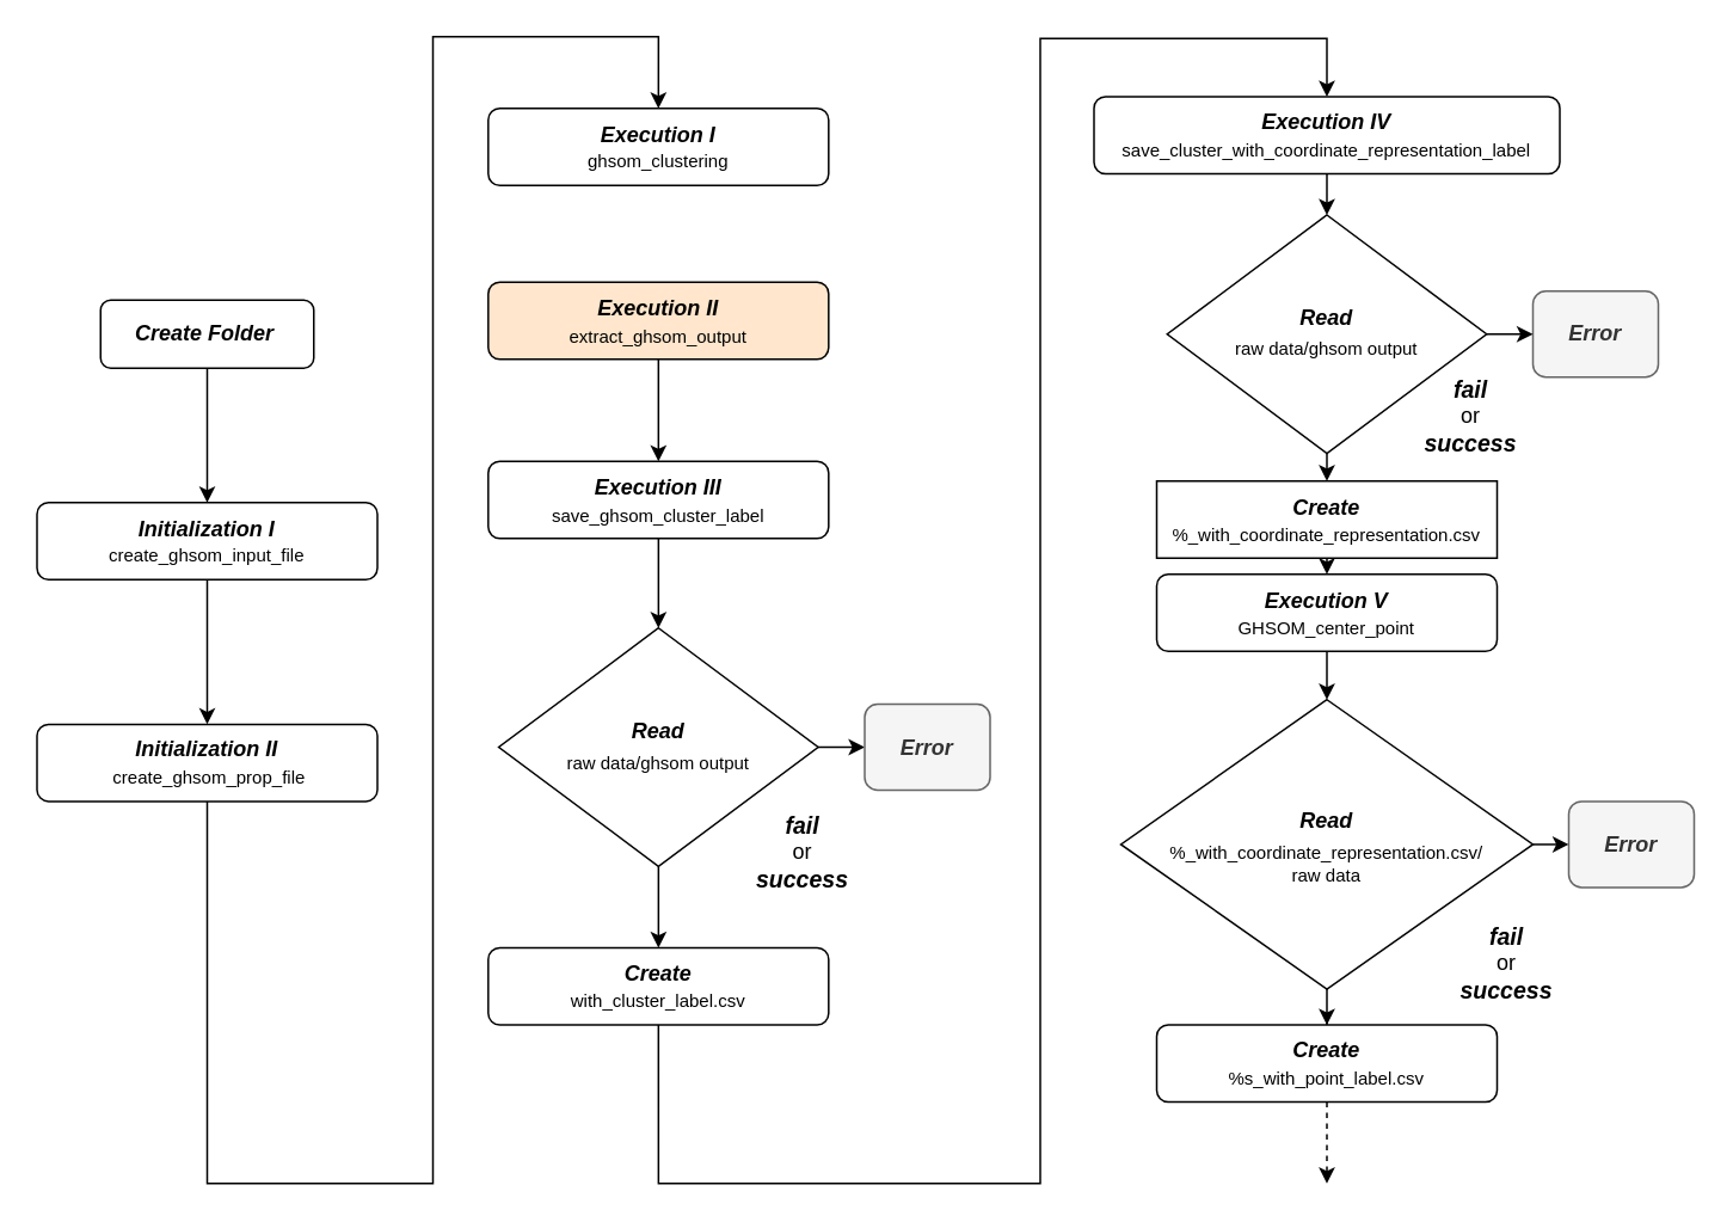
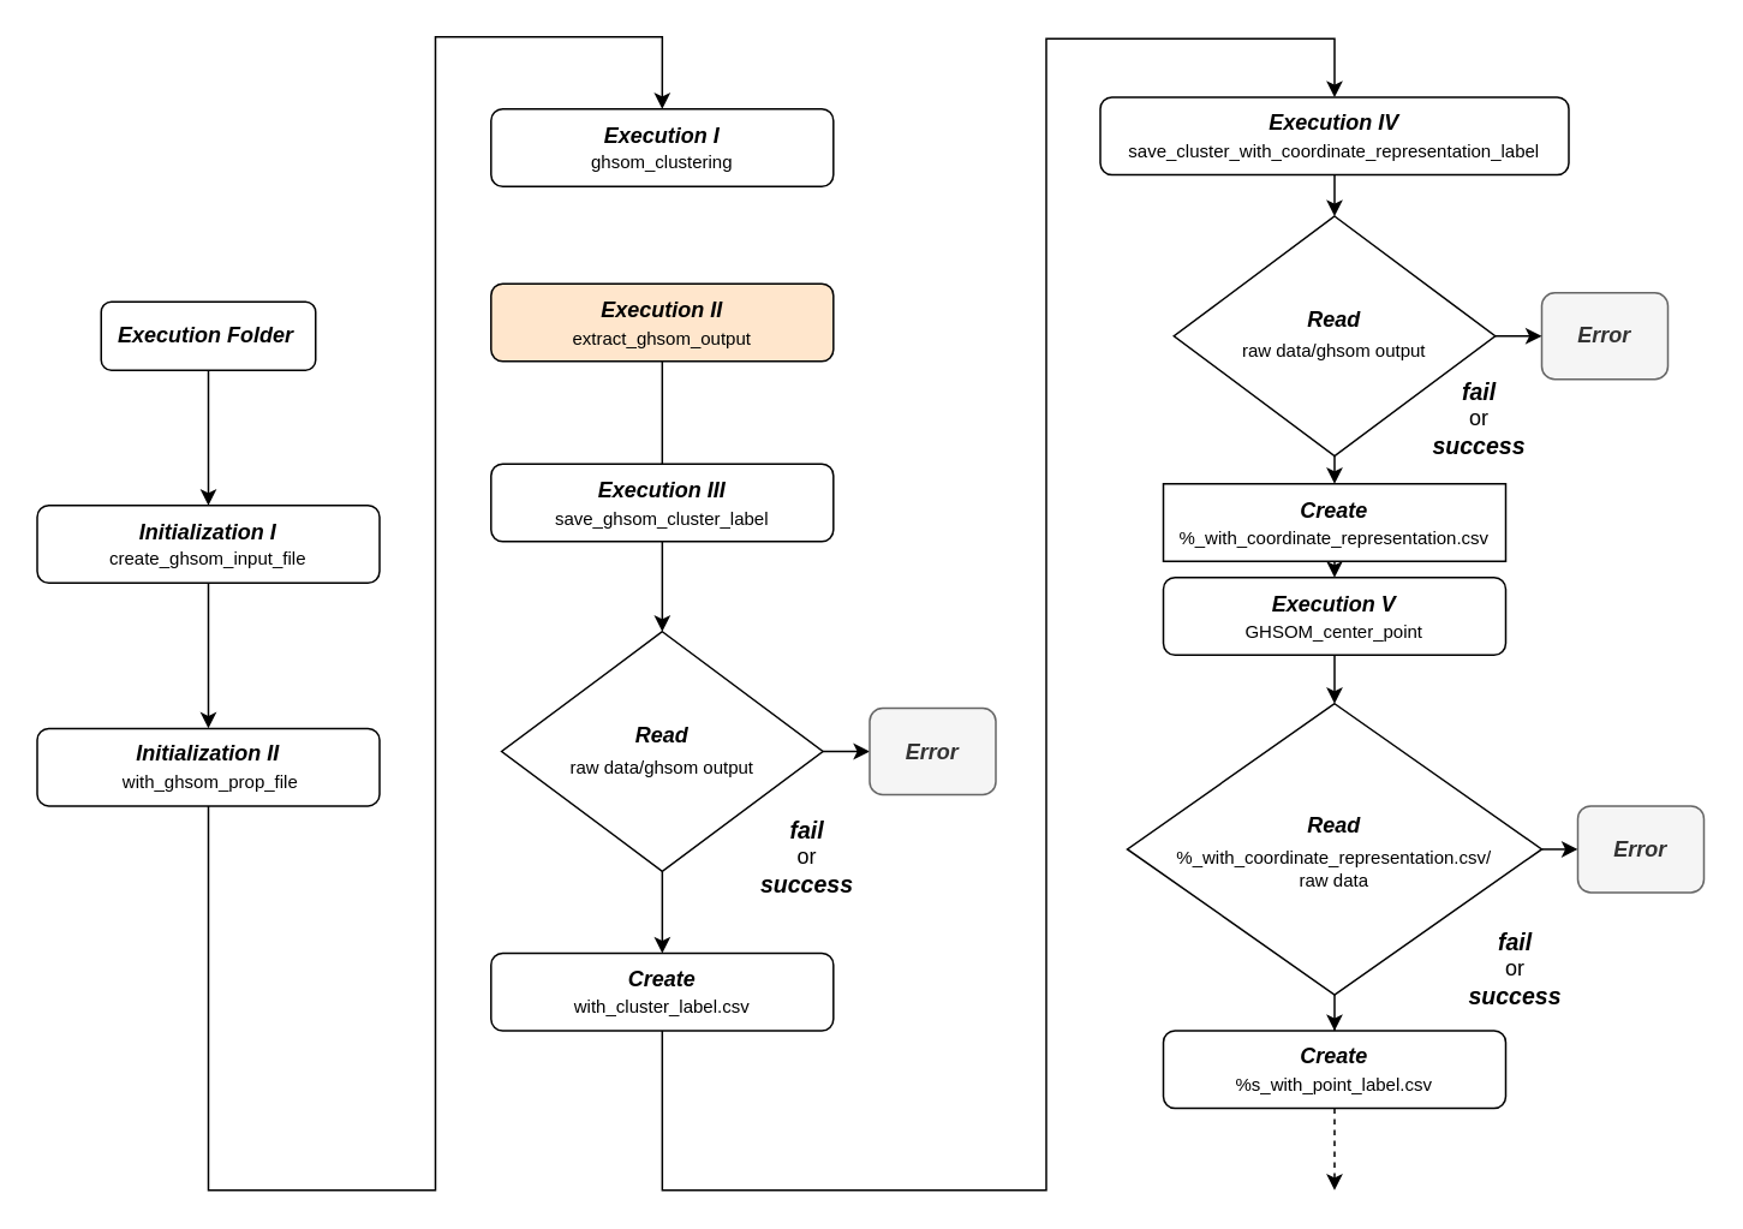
  <mxCell id="0" />
  <mxCell id="1" parent="0" />
  <mxCell id="2" value="" style="edgeStyle=orthogonalEdgeStyle;rounded=0;orthogonalLoop=1;jettySize=auto;html=1;" edge="1" parent="1" source="3" target="5"><mxGeometry relative="1" as="geometry" /></mxCell>
- <mxCell id="3" value="&lt;i&gt;&lt;b&gt;Create Folder&lt;/b&gt;&lt;/i&gt;&amp;nbsp;" style="rounded=1;whiteSpace=wrap;html=1;fontSize=12;glass=0;strokeWidth=1;shadow=0;" parent="1" vertex="1"><mxGeometry x="55.5" y="167" width="119" height="38" as="geometry" /></mxCell>
+ <mxCell id="3" value="&lt;i&gt;&lt;b&gt;Execution Folder&lt;/b&gt;&lt;/i&gt;&amp;nbsp;" style="rounded=1;whiteSpace=wrap;html=1;fontSize=12;glass=0;strokeWidth=1;shadow=0;" parent="1" vertex="1"><mxGeometry x="55.5" y="167" width="119" height="38" as="geometry" /></mxCell>
  <mxCell id="4" value="" style="edgeStyle=orthogonalEdgeStyle;rounded=0;orthogonalLoop=1;jettySize=auto;html=1;" edge="1" parent="1" source="5" target="12"><mxGeometry relative="1" as="geometry" /></mxCell>
  <mxCell id="5" value="&lt;b style=&quot;font-size: 11px&quot;&gt;&lt;i&gt;&lt;font style=&quot;font-size: 12px&quot;&gt;Initialization I&lt;/font&gt;&lt;/i&gt;&lt;/b&gt;&lt;br&gt;&lt;font style=&quot;font-size: 10px ; line-height: 140%&quot;&gt;&lt;font style=&quot;font-size: 10px&quot;&gt;create&lt;/font&gt;&lt;font style=&quot;font-size: 10px&quot;&gt;_ghsom_input_file&lt;/font&gt;&lt;/font&gt;" style="rounded=1;whiteSpace=wrap;html=1;fontSize=12;glass=0;strokeWidth=1;shadow=0;" parent="1" vertex="1"><mxGeometry x="20" y="280" width="190" height="43" as="geometry" /></mxCell>
  <mxCell id="6" value="" style="edgeStyle=orthogonalEdgeStyle;rounded=0;orthogonalLoop=1;jettySize=auto;html=1;" edge="1" parent="1" source="8" target="9"><mxGeometry relative="1" as="geometry" /></mxCell>
  <mxCell id="7" value="" style="edgeStyle=orthogonalEdgeStyle;rounded=0;orthogonalLoop=1;jettySize=auto;html=1;" edge="1" parent="1" source="8" target="18"><mxGeometry relative="1" as="geometry" /></mxCell>
  <mxCell id="8" value="&lt;p style=&quot;line-height: 140%&quot;&gt;&lt;i&gt;&lt;b style=&quot;line-height: 120%&quot;&gt;Read&lt;/b&gt;&lt;/i&gt;&lt;br&gt;&lt;font style=&quot;font-size: 10px&quot;&gt;raw data/ghsom output&lt;/font&gt;&lt;/p&gt;" style="rhombus;whiteSpace=wrap;html=1;" parent="1" vertex="1"><mxGeometry x="277.73" y="350" width="178.31" height="133" as="geometry" /></mxCell>
  <mxCell id="9" value="&lt;i&gt;&lt;b&gt;Error&lt;/b&gt;&lt;/i&gt;" style="rounded=1;whiteSpace=wrap;html=1;fontSize=12;glass=0;strokeWidth=1;shadow=0;fillColor=#f5f5f5;strokeColor=#666666;fontColor=#333333;" parent="1" vertex="1"><mxGeometry x="482" y="392.5" width="70" height="48" as="geometry" /></mxCell>
  <mxCell id="10" value="&lt;i&gt;&lt;b&gt;&lt;font style=&quot;font-size: 13px&quot;&gt;fail&lt;/font&gt;&lt;/b&gt;&lt;/i&gt;&lt;br&gt;or&lt;br&gt;&lt;i&gt;&lt;b&gt;&lt;font style=&quot;font-size: 13px&quot;&gt;success&lt;/font&gt;&lt;/b&gt;&lt;/i&gt;" style="text;html=1;resizable=0;autosize=1;align=center;verticalAlign=middle;points=[];fillColor=none;strokeColor=none;rounded=0;" parent="1" vertex="1"><mxGeometry x="412" y="450" width="70" height="50" as="geometry" /></mxCell>
  <mxCell id="11" style="edgeStyle=orthogonalEdgeStyle;rounded=0;orthogonalLoop=1;jettySize=auto;html=1;exitX=0.5;exitY=1;exitDx=0;exitDy=0;entryX=0.5;entryY=0;entryDx=0;entryDy=0;" edge="1" parent="1" source="12" target="14"><mxGeometry relative="1" as="geometry"><Array as="points"><mxPoint x="115" y="660" /><mxPoint x="241" y="660" /><mxPoint x="241" y="20" /><mxPoint x="367" y="20" /></Array></mxGeometry></mxCell>
- <mxCell id="12" value="&lt;b style=&quot;font-size: 11px&quot;&gt;&lt;i&gt;&lt;font style=&quot;font-size: 12px&quot;&gt;Initialization II&lt;/font&gt;&lt;/i&gt;&lt;/b&gt;&lt;br&gt;&lt;div&gt;&lt;span style=&quot;font-size: 10px&quot;&gt;&amp;nbsp;create_ghsom_prop_&lt;/span&gt;&lt;span style=&quot;font-size: 10px&quot;&gt;file&lt;/span&gt;&lt;/div&gt;" style="rounded=1;whiteSpace=wrap;html=1;fontSize=12;glass=0;strokeWidth=1;shadow=0;" vertex="1" parent="1"><mxGeometry x="20" y="403.75" width="190" height="43" as="geometry" /></mxCell>
- <mxCell id="13" value="" style="edgeStyle=orthogonalEdgeStyle;rounded=0;orthogonalLoop=1;jettySize=auto;html=1;" edge="1" parent="1" source="37" target="16"><mxGeometry relative="1" as="geometry" /></mxCell>
+ <mxCell id="12" value="&lt;b style=&quot;font-size: 11px&quot;&gt;&lt;i&gt;&lt;font style=&quot;font-size: 12px&quot;&gt;Initialization II&lt;/font&gt;&lt;/i&gt;&lt;/b&gt;&lt;br&gt;&lt;div&gt;&lt;span style=&quot;font-size: 10px&quot;&gt;&amp;nbsp;with_ghsom_prop_&lt;/span&gt;&lt;span style=&quot;font-size: 10px&quot;&gt;file&lt;/span&gt;&lt;/div&gt;" style="rounded=1;whiteSpace=wrap;html=1;fontSize=12;glass=0;strokeWidth=1;shadow=0;" vertex="1" parent="1"><mxGeometry x="20" y="403.75" width="190" height="43" as="geometry" /></mxCell>
+ <mxCell id="13" value="" style="edgeStyle=orthogonalEdgeStyle;rounded=0;orthogonalLoop=1;jettySize=auto;html=1;endArrow=none;" edge="1" parent="1" source="37" target="16"><mxGeometry relative="1" as="geometry" /></mxCell>
  <mxCell id="14" value="&lt;b style=&quot;font-size: 11px&quot;&gt;&lt;i&gt;&lt;font style=&quot;font-size: 12px&quot;&gt;Execution I&lt;/font&gt;&lt;/i&gt;&lt;/b&gt;&lt;br&gt;&lt;font style=&quot;font-size: 10px ; line-height: 140%&quot;&gt;&lt;font style=&quot;font-size: 10px&quot;&gt;ghsom_clustering&lt;/font&gt;&lt;/font&gt;" style="rounded=1;whiteSpace=wrap;html=1;fontSize=12;glass=0;strokeWidth=1;shadow=0;" vertex="1" parent="1"><mxGeometry x="271.88" y="60" width="190" height="43" as="geometry" /></mxCell>
  <mxCell id="15" value="" style="edgeStyle=orthogonalEdgeStyle;rounded=0;orthogonalLoop=1;jettySize=auto;html=1;" edge="1" parent="1" source="16" target="8"><mxGeometry relative="1" as="geometry" /></mxCell>
  <mxCell id="16" value="&lt;b style=&quot;font-size: 11px&quot;&gt;&lt;i&gt;&lt;font style=&quot;font-size: 12px&quot;&gt;Execution III&lt;/font&gt;&lt;/i&gt;&lt;/b&gt;&lt;br&gt;&lt;div&gt;&lt;span style=&quot;font-size: 10px&quot;&gt;save_ghsom_cluster&lt;/span&gt;&lt;span style=&quot;font-size: 10px&quot;&gt;_label&lt;/span&gt;&lt;/div&gt;" style="rounded=1;whiteSpace=wrap;html=1;fontSize=12;glass=0;strokeWidth=1;shadow=0;" vertex="1" parent="1"><mxGeometry x="271.88" y="257" width="190" height="43" as="geometry" /></mxCell>
  <mxCell id="17" style="edgeStyle=orthogonalEdgeStyle;rounded=0;orthogonalLoop=1;jettySize=auto;html=1;exitX=0.5;exitY=1;exitDx=0;exitDy=0;entryX=0.5;entryY=0;entryDx=0;entryDy=0;" edge="1" parent="1" source="18" target="34"><mxGeometry relative="1" as="geometry"><Array as="points"><mxPoint x="367" y="660" /><mxPoint x="580" y="660" /><mxPoint x="580" y="21" /><mxPoint x="740" y="21" /></Array></mxGeometry></mxCell>
  <mxCell id="18" value="&lt;b style=&quot;font-size: 11px&quot;&gt;&lt;i&gt;&lt;font style=&quot;font-size: 12px&quot;&gt;Create&lt;/font&gt;&lt;/i&gt;&lt;/b&gt;&lt;br&gt;&lt;div&gt;&lt;span style=&quot;font-size: 10px&quot;&gt;with_cluster_label.csv&lt;/span&gt;&lt;/div&gt;" style="rounded=1;whiteSpace=wrap;html=1;fontSize=12;glass=0;strokeWidth=1;shadow=0;" vertex="1" parent="1"><mxGeometry x="271.88" y="528.5" width="190" height="43" as="geometry" /></mxCell>
  <mxCell id="19" value="&lt;i&gt;&lt;b&gt;Error&lt;/b&gt;&lt;/i&gt;" style="rounded=1;whiteSpace=wrap;html=1;fontSize=12;glass=0;strokeWidth=1;shadow=0;fillColor=#f5f5f5;strokeColor=#666666;fontColor=#333333;" vertex="1" parent="1"><mxGeometry x="875" y="446.75" width="70" height="48" as="geometry" /></mxCell>
  <mxCell id="20" value="&lt;i&gt;&lt;b&gt;Error&lt;/b&gt;&lt;/i&gt;" style="rounded=1;whiteSpace=wrap;html=1;fontSize=12;glass=0;strokeWidth=1;shadow=0;fillColor=#f5f5f5;strokeColor=#666666;fontColor=#333333;" vertex="1" parent="1"><mxGeometry x="855" y="162" width="70" height="48" as="geometry" /></mxCell>
  <mxCell id="21" value="" style="edgeStyle=orthogonalEdgeStyle;rounded=0;orthogonalLoop=1;jettySize=auto;html=1;" edge="1" parent="1" source="23" target="20"><mxGeometry relative="1" as="geometry" /></mxCell>
  <mxCell id="22" style="edgeStyle=orthogonalEdgeStyle;rounded=0;orthogonalLoop=1;jettySize=auto;html=1;exitX=0.5;exitY=1;exitDx=0;exitDy=0;entryX=0.5;entryY=0;entryDx=0;entryDy=0;" edge="1" parent="1" source="23" target="28"><mxGeometry relative="1" as="geometry" /></mxCell>
  <mxCell id="23" value="&lt;p style=&quot;line-height: 140%&quot;&gt;&lt;i&gt;&lt;b style=&quot;line-height: 120%&quot;&gt;Read&lt;/b&gt;&lt;/i&gt;&lt;br&gt;&lt;font style=&quot;font-size: 10px&quot;&gt;raw data/ghsom output&lt;/font&gt;&lt;/p&gt;" style="rhombus;whiteSpace=wrap;html=1;" vertex="1" parent="1"><mxGeometry x="650.85" y="119.5" width="178.31" height="133" as="geometry" /></mxCell>
  <mxCell id="24" value="" style="edgeStyle=orthogonalEdgeStyle;rounded=0;orthogonalLoop=1;jettySize=auto;html=1;" edge="1" parent="1" source="26" target="19"><mxGeometry relative="1" as="geometry" /></mxCell>
  <mxCell id="25" value="" style="edgeStyle=orthogonalEdgeStyle;rounded=0;orthogonalLoop=1;jettySize=auto;html=1;" edge="1" parent="1" source="26" target="30"><mxGeometry relative="1" as="geometry" /></mxCell>
  <mxCell id="26" value="&lt;p style=&quot;line-height: 100%&quot;&gt;&lt;i&gt;&lt;b style=&quot;line-height: 180%&quot;&gt;Read&lt;/b&gt;&lt;/i&gt;&lt;br&gt;&lt;font style=&quot;font-size: 10px&quot;&gt;%_with_coordinate_representation.csv/&lt;br&gt;&lt;/font&gt;&lt;span style=&quot;font-size: 10px&quot;&gt;raw data&lt;/span&gt;&lt;/p&gt;" style="rhombus;whiteSpace=wrap;html=1;" vertex="1" parent="1"><mxGeometry x="625" y="390" width="230" height="161.5" as="geometry" /></mxCell>
  <mxCell id="27" style="edgeStyle=orthogonalEdgeStyle;rounded=0;orthogonalLoop=1;jettySize=auto;html=1;exitX=0.5;exitY=1;exitDx=0;exitDy=0;entryX=0.5;entryY=0;entryDx=0;entryDy=0;" edge="1" parent="1" source="28" target="32"><mxGeometry relative="1" as="geometry" /></mxCell>
  <mxCell id="28" value="&lt;b style=&quot;font-size: 11px&quot;&gt;&lt;i&gt;&lt;font style=&quot;font-size: 12px&quot;&gt;Create&lt;/font&gt;&lt;/i&gt;&lt;/b&gt;&lt;br&gt;&lt;div&gt;&lt;div&gt;&lt;span style=&quot;font-size: 10px&quot;&gt;%_with_coordinate_&lt;/span&gt;&lt;span style=&quot;font-size: 10px&quot;&gt;representation.csv&lt;/span&gt;&lt;/div&gt;&lt;/div&gt;" style="whiteSpace=wrap;html=1;fontSize=12;glass=0;strokeWidth=1;shadow=0;rounded=0;" vertex="1" parent="1"><mxGeometry x="645" y="268" width="190" height="43" as="geometry" /></mxCell>
  <mxCell id="29" value="" style="edgeStyle=orthogonalEdgeStyle;rounded=0;orthogonalLoop=1;jettySize=auto;html=1;dashed=1;" edge="1" parent="1" source="30"><mxGeometry relative="1" as="geometry"><mxPoint x="740" y="660" as="targetPoint" /><Array as="points"><mxPoint x="740" y="650" /><mxPoint x="740" y="650" /></Array></mxGeometry></mxCell>
  <mxCell id="30" value="&lt;b style=&quot;font-size: 11px&quot;&gt;&lt;i&gt;&lt;font style=&quot;font-size: 12px&quot;&gt;Create&lt;/font&gt;&lt;/i&gt;&lt;/b&gt;&lt;br&gt;&lt;div&gt;&lt;div&gt;&lt;span style=&quot;font-size: 10px&quot;&gt;%s_with_point_&lt;/span&gt;&lt;span style=&quot;font-size: 10px&quot;&gt;label.csv&lt;/span&gt;&lt;/div&gt;&lt;/div&gt;" style="rounded=1;whiteSpace=wrap;html=1;fontSize=12;glass=0;strokeWidth=1;shadow=0;" vertex="1" parent="1"><mxGeometry x="645" y="571.5" width="190" height="43" as="geometry" /></mxCell>
  <mxCell id="31" style="edgeStyle=orthogonalEdgeStyle;rounded=0;orthogonalLoop=1;jettySize=auto;html=1;exitX=0.5;exitY=1;exitDx=0;exitDy=0;entryX=0.5;entryY=0;entryDx=0;entryDy=0;" edge="1" parent="1" source="32" target="26"><mxGeometry relative="1" as="geometry" /></mxCell>
  <mxCell id="32" value="&lt;b style=&quot;font-size: 11px&quot;&gt;&lt;i&gt;&lt;font style=&quot;font-size: 12px&quot;&gt;Execution V&lt;/font&gt;&lt;/i&gt;&lt;/b&gt;&lt;br&gt;&lt;span style=&quot;font-size: 10px&quot;&gt;GHSOM_center_point&lt;/span&gt;" style="rounded=1;whiteSpace=wrap;html=1;fontSize=12;glass=0;strokeWidth=1;shadow=0;" vertex="1" parent="1"><mxGeometry x="645" y="320" width="190" height="43" as="geometry" /></mxCell>
  <mxCell id="33" style="edgeStyle=orthogonalEdgeStyle;rounded=0;orthogonalLoop=1;jettySize=auto;html=1;exitX=0.5;exitY=1;exitDx=0;exitDy=0;entryX=0.5;entryY=0;entryDx=0;entryDy=0;" edge="1" parent="1" source="34" target="23"><mxGeometry relative="1" as="geometry" /></mxCell>
  <mxCell id="34" value="&lt;b style=&quot;font-size: 11px&quot;&gt;&lt;i&gt;&lt;font style=&quot;font-size: 12px&quot;&gt;Execution IV&lt;/font&gt;&lt;/i&gt;&lt;/b&gt;&lt;br&gt;&lt;div&gt;&lt;span style=&quot;font-size: 10px&quot;&gt;save_cluster_with&lt;/span&gt;&lt;span style=&quot;font-size: 10px&quot;&gt;_coordinate_repres&lt;/span&gt;&lt;span style=&quot;font-size: 10px&quot;&gt;entation_label&lt;/span&gt;&lt;/div&gt;" style="rounded=1;whiteSpace=wrap;html=1;fontSize=12;glass=0;strokeWidth=1;shadow=0;" vertex="1" parent="1"><mxGeometry x="610" y="53.5" width="260" height="43" as="geometry" /></mxCell>
  <mxCell id="35" value="&lt;i&gt;&lt;b&gt;&lt;font style=&quot;font-size: 13px&quot;&gt;fail&lt;/font&gt;&lt;/b&gt;&lt;/i&gt;&lt;br&gt;or&lt;br&gt;&lt;i&gt;&lt;b&gt;&lt;font style=&quot;font-size: 13px&quot;&gt;success&lt;/font&gt;&lt;/b&gt;&lt;/i&gt;" style="text;html=1;resizable=0;autosize=1;align=center;verticalAlign=middle;points=[];fillColor=none;strokeColor=none;rounded=0;" vertex="1" parent="1"><mxGeometry x="785" y="207" width="70" height="50" as="geometry" /></mxCell>
  <mxCell id="36" value="&lt;i&gt;&lt;b&gt;&lt;font style=&quot;font-size: 13px&quot;&gt;fail&lt;/font&gt;&lt;/b&gt;&lt;/i&gt;&lt;br&gt;or&lt;br&gt;&lt;i&gt;&lt;b&gt;&lt;font style=&quot;font-size: 13px&quot;&gt;success&lt;/font&gt;&lt;/b&gt;&lt;/i&gt;" style="text;html=1;resizable=0;autosize=1;align=center;verticalAlign=middle;points=[];fillColor=none;strokeColor=none;rounded=0;" vertex="1" parent="1"><mxGeometry x="805" y="511.5" width="70" height="50" as="geometry" /></mxCell>
  <mxCell id="37" value="&lt;b style=&quot;font-size: 11px&quot;&gt;&lt;i&gt;&lt;font style=&quot;font-size: 12px&quot;&gt;Execution II&lt;/font&gt;&lt;/i&gt;&lt;/b&gt;&lt;br&gt;&lt;span style=&quot;font-size: 10px&quot;&gt;extract_ghsom_output&lt;/span&gt;" style="rounded=1;whiteSpace=wrap;html=1;fontSize=12;glass=0;strokeWidth=1;shadow=0;fillColor=#ffe6cc;" vertex="1" parent="1"><mxGeometry x="271.88" y="157" width="190" height="43" as="geometry" /></mxCell>
